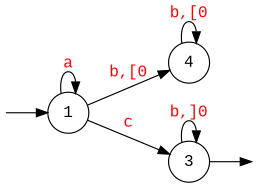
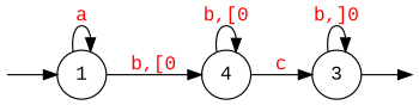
  digraph {
    fontname="Liberation Mono"
    rankdir=LR
    node [fontname="Liberation Mono" shape=circle]
    edge [fontname="Liberation Mono" fontcolor=red]
    Q0 [fixedsize=true height=0 style=invisible width=0]
    1
    n3 [label=4]
    Q1 [fixedsize=true height=0 style=invisible width=0]
    3
    Q0 -> 1 [fontcolor=""]
    1 -> 1 [label=a]
    1 -> n3 [label="b,[0"]
    n3 -> n3 [label="b,[0"]
-   1 -> 3 [label=c]
+   n3 -> 3 [label=c]
    3 -> Q1 [fontcolor=""]
    3 -> 3 [label="b,]0"]
  }
